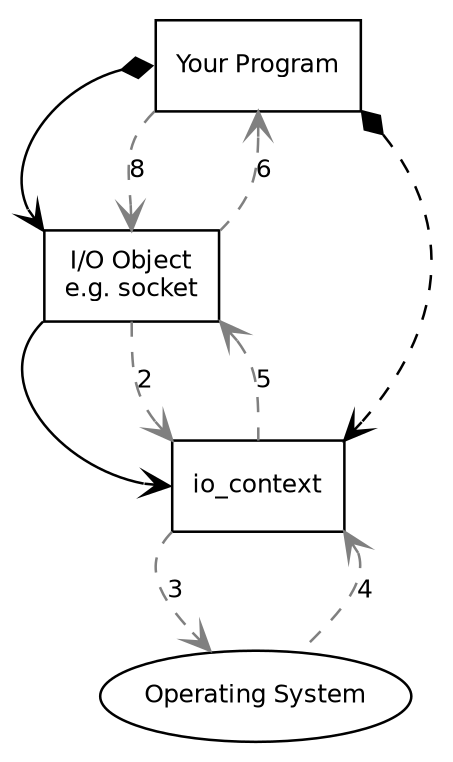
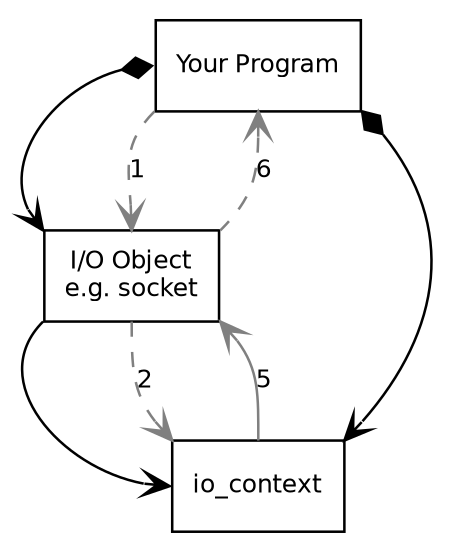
  digraph {
    nodesep=0.6
    node [fontname=Helvetica fontsize=10 shape=box]
    edge [arrowhead=open color="#808080" dir=both fontname=Helvetica fontsize=10 headport=ne labelfontname=Helvetica labelfontsize=10 style=dashed tailport=se]
    n1 [label=io_context]
    n2 [label="I/O Object\ne.g. socket"]
    n3 [label="Your Program"]
-   n4 [label="Operating System" shape=ellipse]
    subgraph sub_1 {
      n1
      n2
      n3
    }
    subgraph sub_2 {
      subgraph sub_3 {
        n1
        n2
        n3
-       n4
      }
    }
-   n1 -> n4 [arrowhead=none arrowtail=open label=4]
-   n1 -> n4 [headport=nw label=3 tailport=sw dir=""]
-   n2 -> n1 [arrowhead=none arrowtail=open headport=n label=5]
+   n2 -> n1 [arrowhead=none arrowtail=open headport=n label=5 style=solid]
    n2 -> n1 [headport=nw label=2 tailport=s dir=""]
    n2 -> n1 [headport=w tailport=sw color="" dir="" style=""]
-   n3 -> n1 [arrowtail=diamond color=""]
+   n3 -> n1 [arrowtail=diamond color="" style=""]
    n3 -> n2 [arrowtail=diamond headport=nw tailport=w color="" style=""]
    n3 -> n2 [arrowhead=none arrowtail=open label=6 tailport=s]
-   n3 -> n2 [headport=n label=8 tailport=sw dir=""]
+   n3 -> n2 [headport=n label=1 tailport=sw dir=""]
  }
